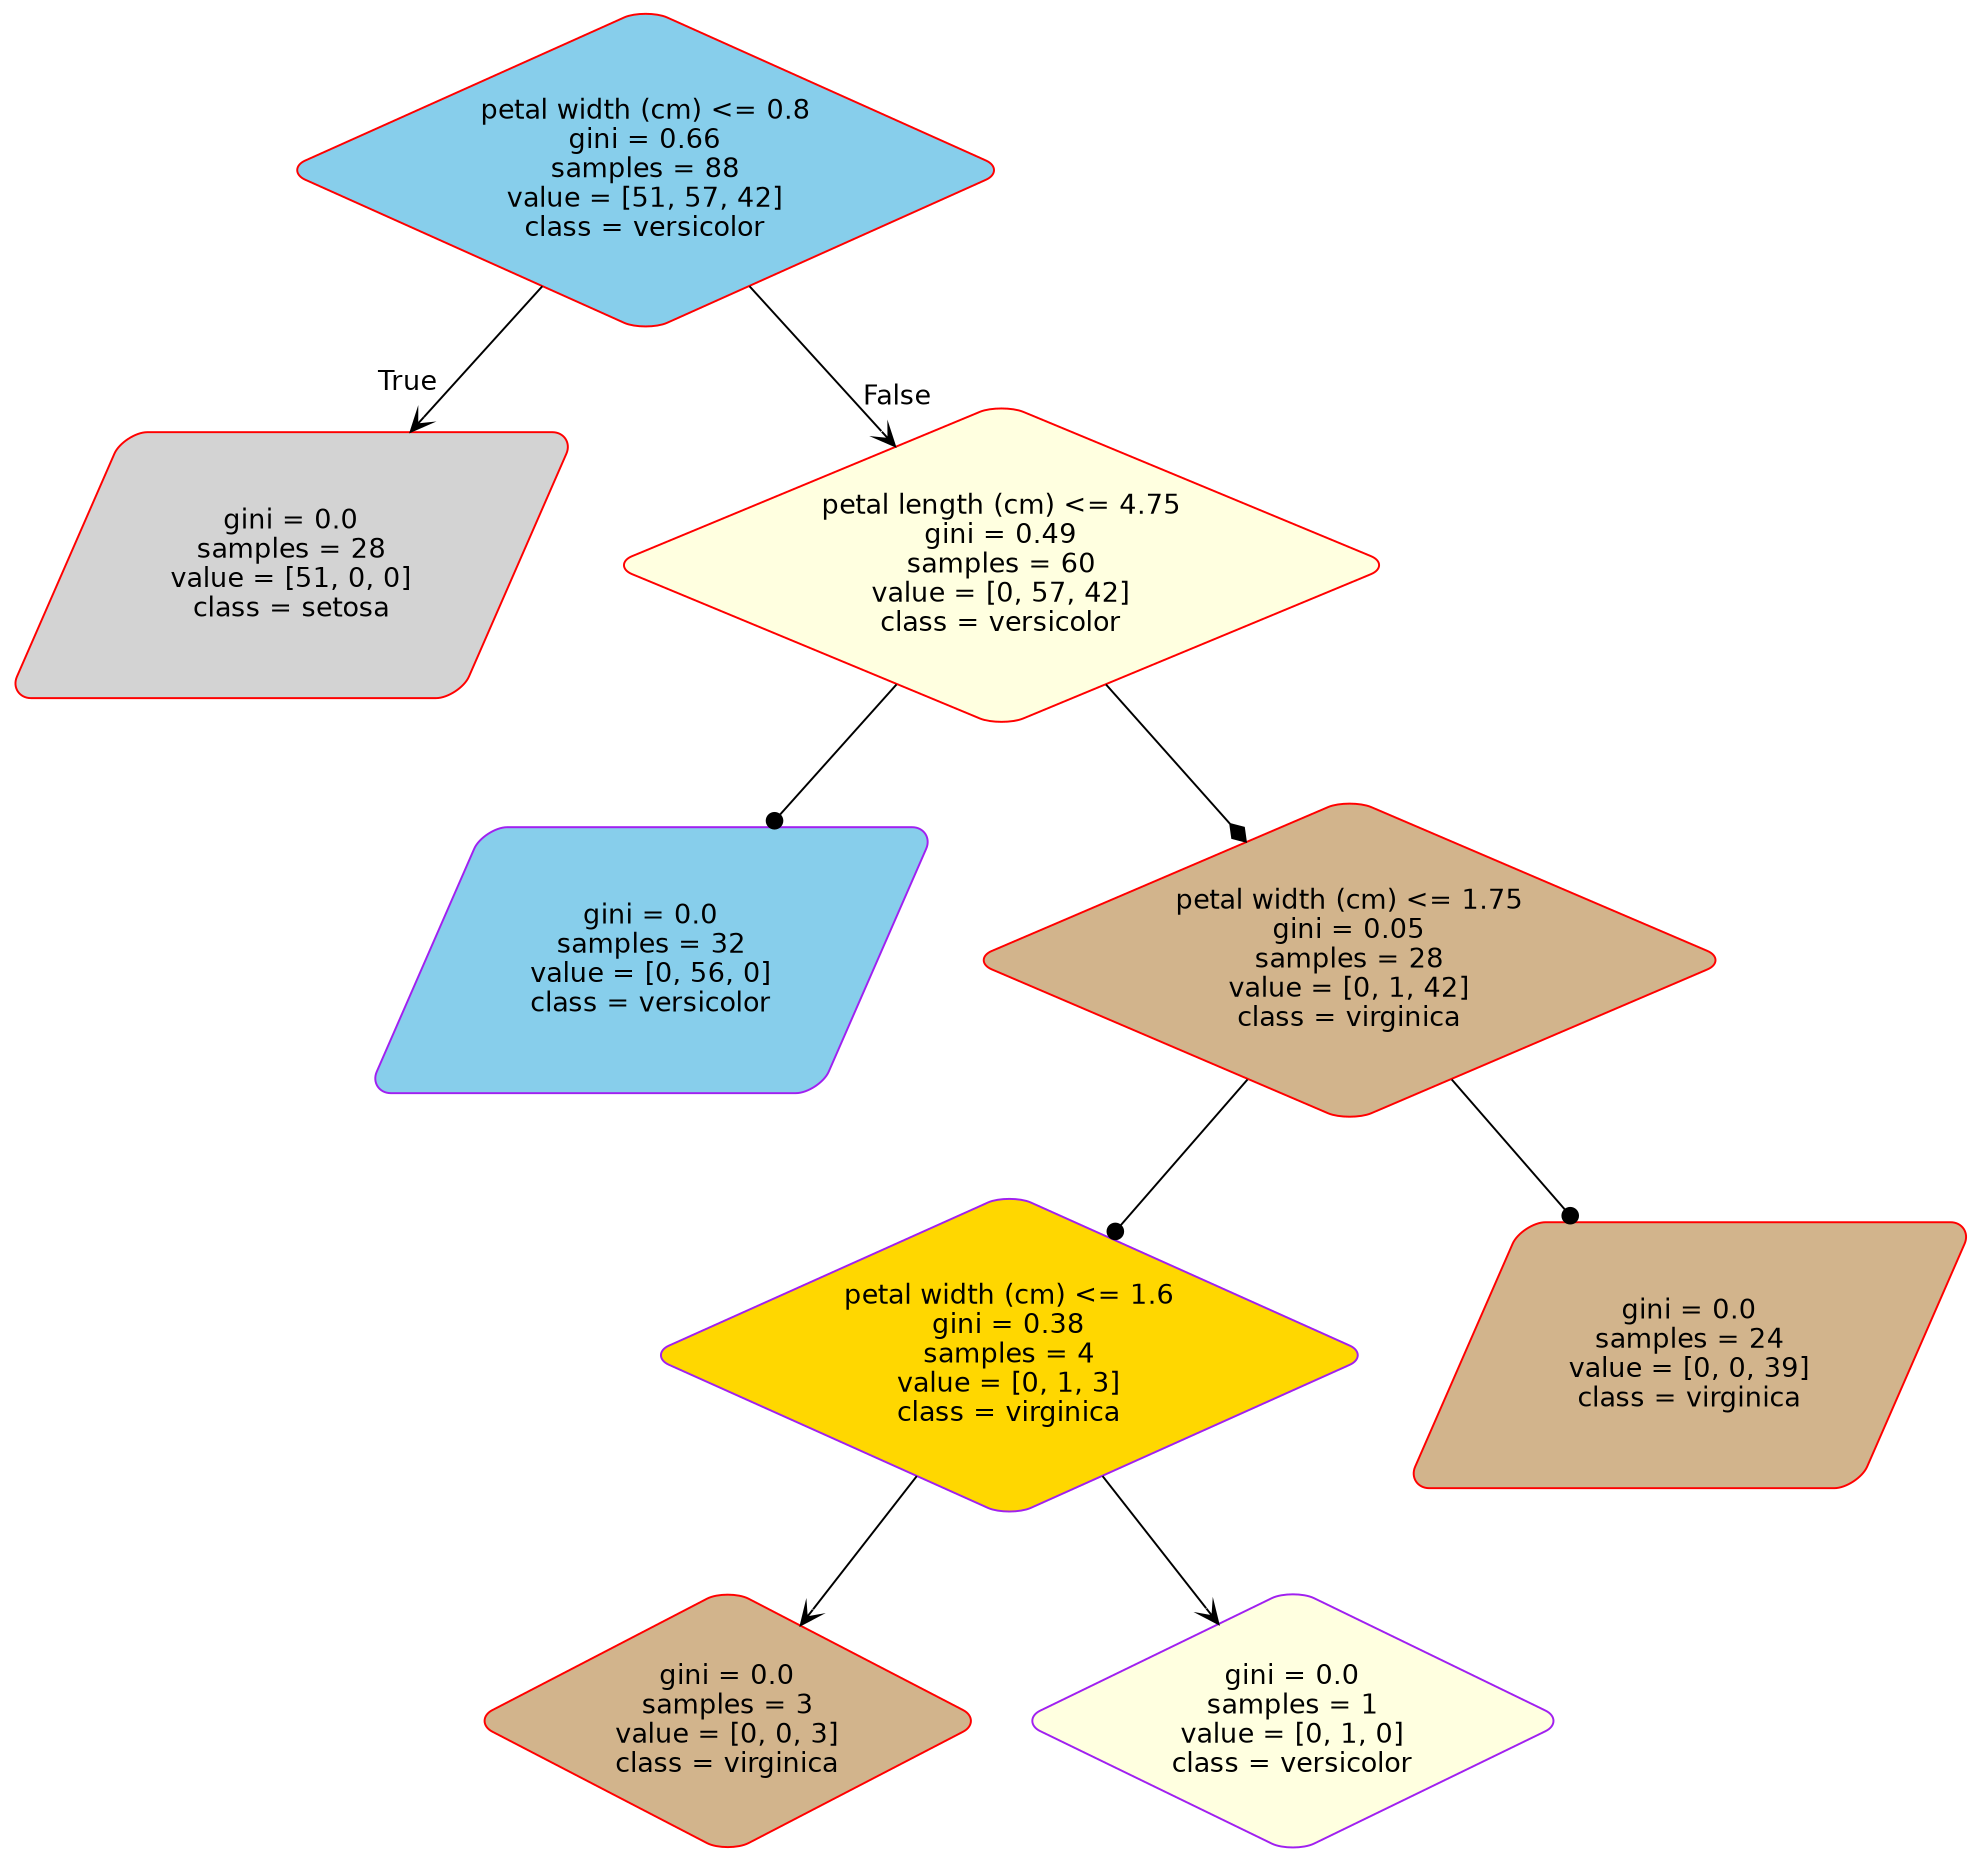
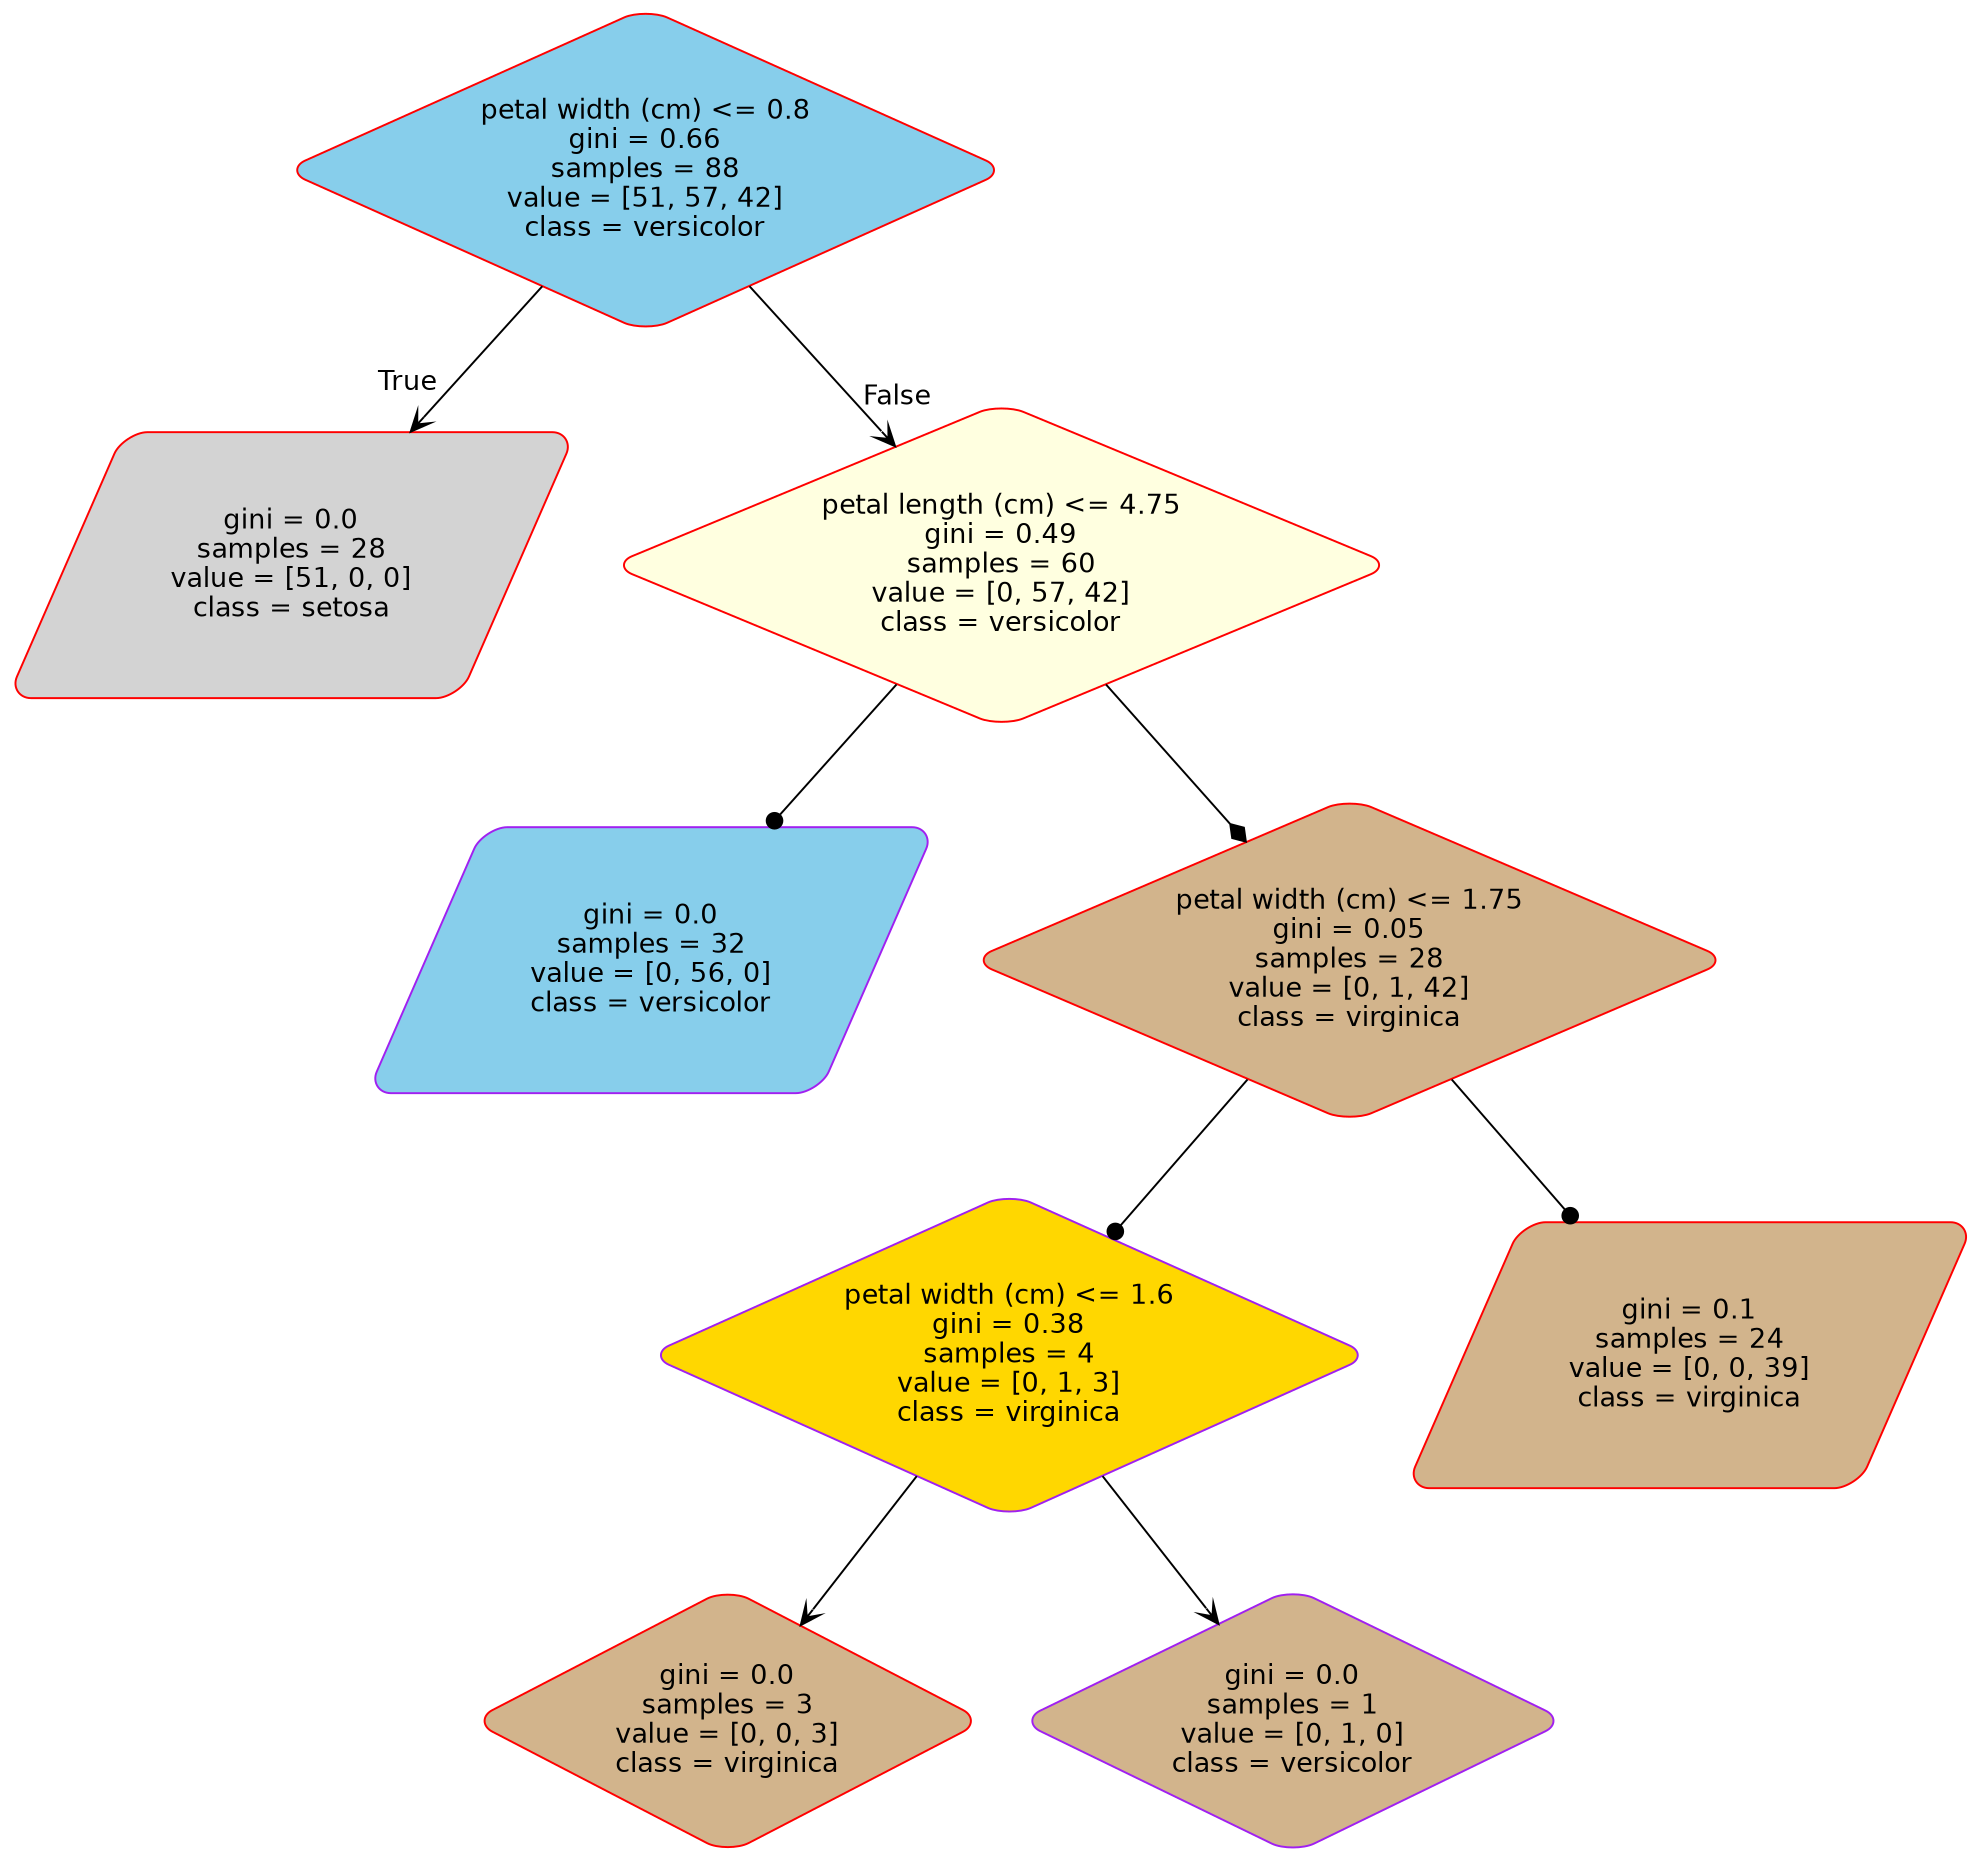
  digraph {
    node [color=red fillcolor=tan fontname=helvetica shape=diamond style="filled, rounded"]
    edge [arrowhead=vee fontname=helvetica]
    n1 [fillcolor=skyblue label="petal width (cm) <= 0.8\ngini = 0.66\nsamples = 88\nvalue = [51, 57, 42]\nclass = versicolor"]
    n2 [fillcolor=lightgrey label="gini = 0.0\nsamples = 28\nvalue = [51, 0, 0]\nclass = setosa" shape=parallelogram]
    n3 [fillcolor=lightyellow label="petal length (cm) <= 4.75\ngini = 0.49\nsamples = 60\nvalue = [0, 57, 42]\nclass = versicolor"]
    n4 [color=purple fillcolor=skyblue label="gini = 0.0\nsamples = 32\nvalue = [0, 56, 0]\nclass = versicolor" shape=parallelogram]
    n5 [label="petal width (cm) <= 1.75\ngini = 0.05\nsamples = 28\nvalue = [0, 1, 42]\nclass = virginica"]
    n6 [color=purple fillcolor=gold label="petal width (cm) <= 1.6\ngini = 0.38\nsamples = 4\nvalue = [0, 1, 3]\nclass = virginica"]
-   n7 [label="gini = 0.0\nsamples = 24\nvalue = [0, 0, 39]\nclass = virginica" shape=parallelogram]
+   n7 [label="gini = 0.1\nsamples = 24\nvalue = [0, 0, 39]\nclass = virginica" shape=parallelogram]
    n8 [label="gini = 0.0\nsamples = 3\nvalue = [0, 0, 3]\nclass = virginica"]
-   n9 [color=purple fillcolor=lightyellow label="gini = 0.0\nsamples = 1\nvalue = [0, 1, 0]\nclass = versicolor"]
+   n9 [color=purple label="gini = 0.0\nsamples = 1\nvalue = [0, 1, 0]\nclass = versicolor"]
    n1 -> n2 [headlabel=True labelangle=45 labeldistance=2.5]
    n1 -> n3 [headlabel=False labelangle=-45 labeldistance=2.5]
    n3 -> n4 [arrowhead=dot]
    n3 -> n5 [arrowhead=diamond]
    n5 -> n6 [arrowhead=dot]
    n5 -> n7 [arrowhead=dot]
    n6 -> n8
    n6 -> n9
  }
